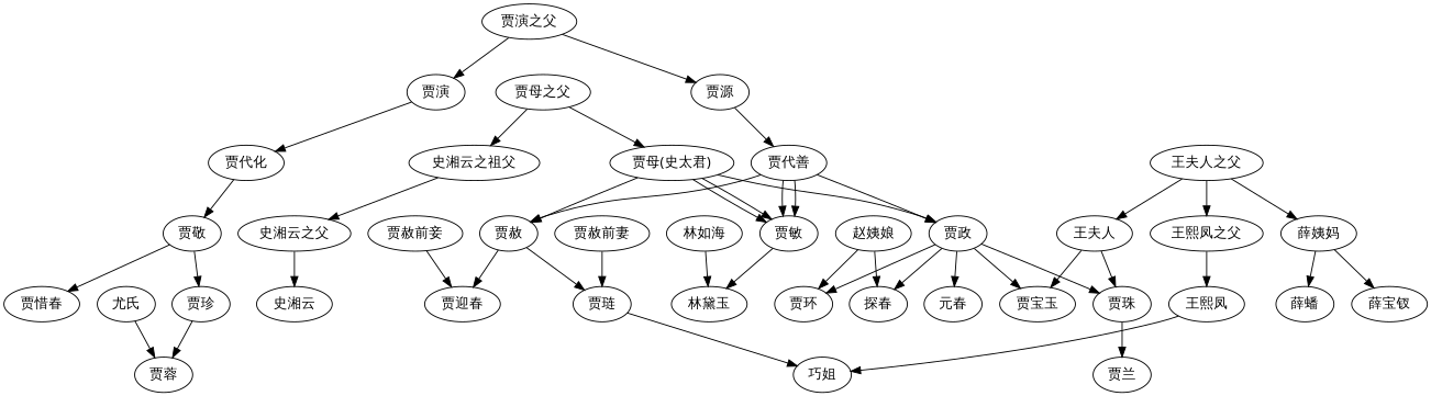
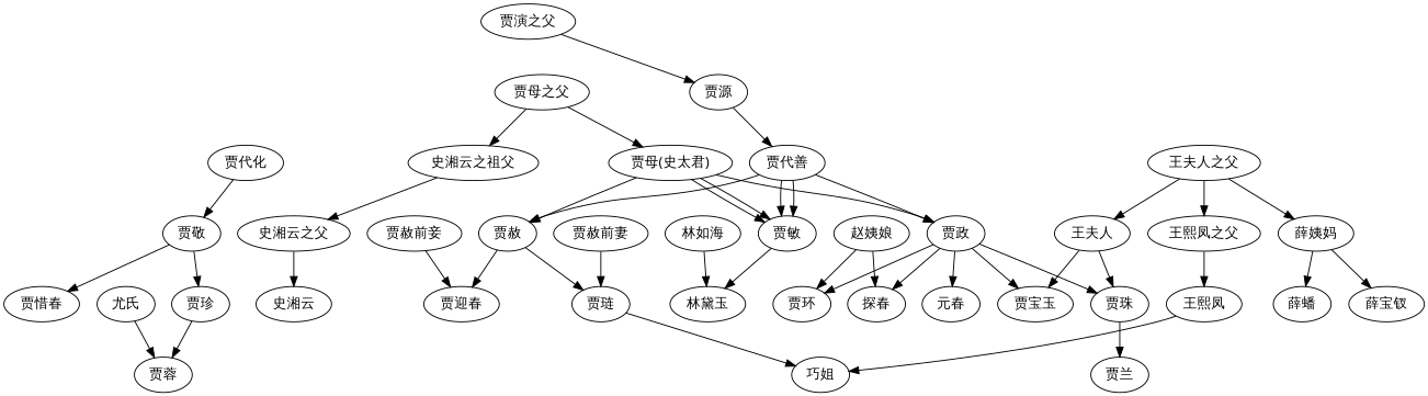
  digraph {
    node [fontname="Microsoft Yahei" shepe=box]
    "贾演之父"
-   "贾演"
    "贾源"
    "贾代化"
    "贾代善"
    "贾敬"
    "贾珍"
    "贾惜春"
    "贾政"
    "贾赦"
    "贾敏"
    "贾珠"
    "贾宝玉"
    "元春"
    "探春"
    "贾环"
    "贾琏"
    "贾迎春"
    "林黛玉"
    "贾蓉"
    n21 [label="贾母(史太君)"]
    "贾兰"
    "巧姐"
    "王熙凤"
    "王夫人"
    "尤氏"
    "王夫人之父"
    "薛姨妈"
    "王熙凤之父"
    "薛宝钗"
    "薛蟠"
    "林如海"
    "贾赦前妻"
    "贾赦前妾"
    "赵姨娘"
    "贾母之父"
    "史湘云之祖父"
    "史湘云之父"
    "史湘云"
-   "贾演之父" -> "贾演"
    "贾演之父" -> "贾源"
-   "贾演" -> "贾代化"
    "贾源" -> "贾代善"
    "贾代化" -> "贾敬"
    "贾代善" -> "贾政"
    "贾代善" -> "贾赦"
    "贾代善" -> "贾敏"
    "贾代善" -> "贾敏"
    "贾敬" -> "贾珍"
    "贾敬" -> "贾惜春"
    "贾珍" -> "贾蓉"
    "贾政" -> "贾珠"
    "贾政" -> "贾宝玉"
    "贾政" -> "元春"
    "贾政" -> "探春"
    "贾政" -> "贾环"
    "贾赦" -> "贾琏"
    "贾赦" -> "贾迎春"
    "贾敏" -> "林黛玉"
    "贾珠" -> "贾兰"
    "贾琏" -> "巧姐"
    n21 -> "贾政"
    n21 -> "贾赦"
    n21 -> "贾敏"
    n21 -> "贾敏"
    "王熙凤" -> "巧姐"
    "王夫人" -> "贾珠"
    "王夫人" -> "贾宝玉"
    "尤氏" -> "贾蓉"
    "王夫人之父" -> "王夫人"
    "王夫人之父" -> "薛姨妈"
    "王夫人之父" -> "王熙凤之父"
    "薛姨妈" -> "薛宝钗"
    "薛姨妈" -> "薛蟠"
    "王熙凤之父" -> "王熙凤"
    "林如海" -> "林黛玉"
    "贾赦前妻" -> "贾琏"
    "贾赦前妾" -> "贾迎春"
    "赵姨娘" -> "探春"
    "赵姨娘" -> "贾环"
    "贾母之父" -> n21
    "贾母之父" -> "史湘云之祖父"
    "史湘云之祖父" -> "史湘云之父"
    "史湘云之父" -> "史湘云"
  }
